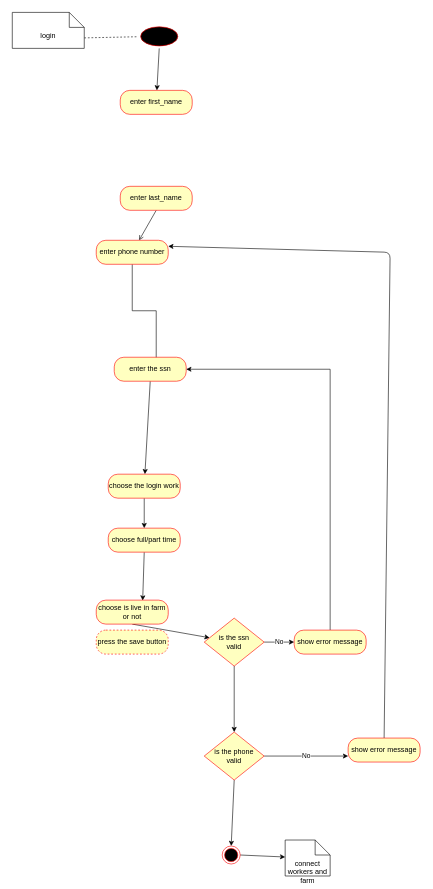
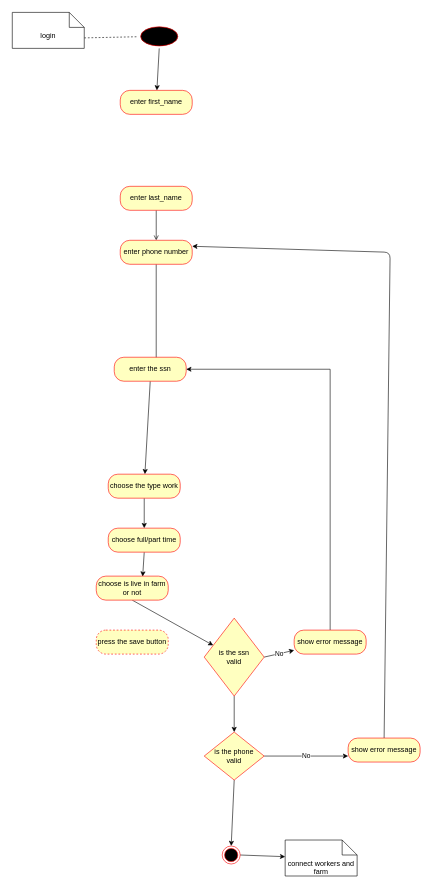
  <mxCell id="0" />
  <mxCell id="1" parent="0" />
  <mxCell id="2" style="edgeStyle=none;html=1;exitX=0.5;exitY=1;exitDx=0;exitDy=0;" parent="1" source="3" target="4" edge="1"><mxGeometry relative="1" as="geometry" /></mxCell>
  <mxCell id="3" value="" style="ellipse;html=1;shape=startState;fillColor=#000000;strokeColor=#ff0000;" parent="1" vertex="1"><mxGeometry x="230" y="40" width="70" height="40" as="geometry" /></mxCell>
  <mxCell id="4" value="enter first_name" style="rounded=1;whiteSpace=wrap;html=1;arcSize=40;fontColor=#000000;fillColor=#ffffc0;strokeColor=#ff0000;" parent="1" vertex="1"><mxGeometry x="200" y="150" width="120" height="40" as="geometry" /></mxCell>
  <mxCell id="5" style="edgeStyle=none;html=1;exitX=0.5;exitY=1;exitDx=0;exitDy=0;endArrow=open;" parent="1" source="6" target="8" edge="1"><mxGeometry relative="1" as="geometry" /></mxCell>
  <mxCell id="6" value="enter last_name" style="rounded=1;whiteSpace=wrap;html=1;arcSize=40;fontColor=#000000;fillColor=#ffffc0;strokeColor=#ff0000;" parent="1" vertex="1"><mxGeometry x="200" y="310" width="120" height="40" as="geometry" /></mxCell>
  <mxCell id="7" style="edgeStyle=orthogonalEdgeStyle;rounded=0;orthogonalLoop=1;jettySize=auto;html=1;entryX=0.583;entryY=0.375;entryDx=0;entryDy=0;entryPerimeter=0;" parent="1" source="8" target="10" edge="1"><mxGeometry relative="1" as="geometry" /></mxCell>
- <mxCell id="8" value="enter phone number" style="rounded=1;whiteSpace=wrap;html=1;arcSize=40;fontColor=#000000;fillColor=#ffffc0;strokeColor=#ff0000;" parent="1" vertex="1"><mxGeometry x="160" y="400" width="120" height="40" as="geometry" /></mxCell>
+ <mxCell id="8" value="enter phone number" style="rounded=1;whiteSpace=wrap;html=1;arcSize=40;fontColor=#000000;fillColor=#ffffc0;strokeColor=#ff0000;" parent="1" vertex="1"><mxGeometry x="200" y="400" width="120" height="40" as="geometry" /></mxCell>
  <mxCell id="9" style="edgeStyle=none;html=1;exitX=0.5;exitY=1;exitDx=0;exitDy=0;" parent="1" source="10" target="12" edge="1"><mxGeometry relative="1" as="geometry"><mxPoint x="244.819" y="673.855" as="targetPoint" /></mxGeometry></mxCell>
  <mxCell id="10" value="enter the ssn" style="rounded=1;whiteSpace=wrap;html=1;arcSize=40;fontColor=#000000;fillColor=#ffffc0;strokeColor=#ff0000;" parent="1" vertex="1"><mxGeometry x="190" y="595" width="120" height="40" as="geometry" /></mxCell>
  <mxCell id="11" style="edgeStyle=none;html=1;exitX=0.5;exitY=1;exitDx=0;exitDy=0;" parent="1" source="12" target="14" edge="1"><mxGeometry relative="1" as="geometry" /></mxCell>
- <mxCell id="12" value="choose the login work" style="rounded=1;whiteSpace=wrap;html=1;arcSize=40;fontColor=#000000;fillColor=#ffffc0;strokeColor=#ff0000;" parent="1" vertex="1"><mxGeometry x="180" y="790" width="120" height="40" as="geometry" /></mxCell>
+ <mxCell id="12" value="choose the type work" style="rounded=1;whiteSpace=wrap;html=1;arcSize=40;fontColor=#000000;fillColor=#ffffc0;strokeColor=#ff0000;" parent="1" vertex="1"><mxGeometry x="180" y="790" width="120" height="40" as="geometry" /></mxCell>
  <mxCell id="13" style="edgeStyle=none;html=1;exitX=0.5;exitY=1;exitDx=0;exitDy=0;entryX=0.645;entryY=0.017;entryDx=0;entryDy=0;entryPerimeter=0;" parent="1" source="14" target="16" edge="1"><mxGeometry relative="1" as="geometry" /></mxCell>
  <mxCell id="14" value="choose full/part time" style="rounded=1;whiteSpace=wrap;html=1;arcSize=40;fontColor=#000000;fillColor=#ffffc0;strokeColor=#ff0000;" parent="1" vertex="1"><mxGeometry x="180" y="880" width="120" height="40" as="geometry" /></mxCell>
  <mxCell id="15" style="edgeStyle=none;html=1;exitX=0.5;exitY=1;exitDx=0;exitDy=0;" parent="1" source="16" target="24" edge="1"><mxGeometry relative="1" as="geometry" /></mxCell>
- <mxCell id="16" value="choose is live in farm or not" style="rounded=1;whiteSpace=wrap;html=1;arcSize=40;fontColor=#000000;fillColor=#ffffc0;strokeColor=#ff0000;" parent="1" vertex="1"><mxGeometry x="160" y="1000" width="120" height="40" as="geometry" /></mxCell>
+ <mxCell id="16" value="choose is live in farm or not" style="rounded=1;whiteSpace=wrap;html=1;arcSize=40;fontColor=#000000;fillColor=#ffffc0;strokeColor=#ff0000;" parent="1" vertex="1"><mxGeometry x="160" y="960" width="120" height="40" as="geometry" /></mxCell>
  <mxCell id="17" value="press the save button" style="rounded=1;whiteSpace=wrap;html=1;arcSize=40;fontColor=#000000;fillColor=#ffffc0;strokeColor=#ff0000;dashed=1;" parent="1" vertex="1"><mxGeometry x="160" y="1050" width="120" height="40" as="geometry" /></mxCell>
  <mxCell id="18" style="edgeStyle=none;html=1;exitX=1;exitY=0.5;exitDx=0;exitDy=0;endArrow=classic;endFill=1;" parent="1" source="19" target="22" edge="1"><mxGeometry relative="1" as="geometry" /></mxCell>
  <mxCell id="19" value="" style="ellipse;html=1;shape=endState;fillColor=#000000;strokeColor=#ff0000;" parent="1" vertex="1"><mxGeometry x="370" y="1410" width="30" height="30" as="geometry" /></mxCell>
  <mxCell id="20" style="edgeStyle=none;html=1;exitX=0;exitY=0;exitDx=120;exitDy=42.5;exitPerimeter=0;dashed=1;endArrow=none;endFill=0;" parent="1" source="21" target="3" edge="1"><mxGeometry relative="1" as="geometry" /></mxCell>
  <mxCell id="21" value="login" style="shape=note2;boundedLbl=1;whiteSpace=wrap;html=1;size=25;verticalAlign=top;align=center;" parent="1" vertex="1"><mxGeometry x="20" y="20" width="120" height="60" as="geometry" /></mxCell>
- <mxCell id="22" value="connect workers and farm" style="shape=note2;boundedLbl=1;whiteSpace=wrap;html=1;size=25;verticalAlign=top;align=center;" parent="1" vertex="1"><mxGeometry x="475" y="1400" width="75" height="60" as="geometry" /></mxCell>
+ <mxCell id="22" value="connect workers and farm" style="shape=note2;boundedLbl=1;whiteSpace=wrap;html=1;size=25;verticalAlign=top;align=center;" parent="1" vertex="1"><mxGeometry x="475" y="1400" width="120" height="60" as="geometry" /></mxCell>
  <mxCell id="23" value="No" style="edgeStyle=none;html=1;exitX=1;exitY=0.5;exitDx=0;exitDy=0;" parent="1" source="24" target="26" edge="1"><mxGeometry relative="1" as="geometry" /></mxCell>
- <mxCell id="24" value="is the ssn&lt;br&gt;valid" style="rhombus;whiteSpace=wrap;html=1;fillColor=#ffffc0;strokeColor=#ff0000;" parent="1" vertex="1"><mxGeometry x="340" y="1030" width="100" height="80" as="geometry" /></mxCell>
+ <mxCell id="24" value="is the ssn&lt;br&gt;valid" style="rhombus;whiteSpace=wrap;html=1;fillColor=#ffffc0;strokeColor=#ff0000;" parent="1" vertex="1"><mxGeometry x="340" y="1030" width="100" height="130" as="geometry" /></mxCell>
  <mxCell id="25" style="edgeStyle=orthogonalEdgeStyle;rounded=0;orthogonalLoop=1;jettySize=auto;html=1;exitX=0.5;exitY=0;exitDx=0;exitDy=0;entryX=1;entryY=0.5;entryDx=0;entryDy=0;" parent="1" source="26" target="10" edge="1"><mxGeometry relative="1" as="geometry" /></mxCell>
  <mxCell id="26" value="show error message" style="rounded=1;whiteSpace=wrap;html=1;arcSize=40;fontColor=#000000;fillColor=#ffffc0;strokeColor=#ff0000;" parent="1" vertex="1"><mxGeometry x="490" y="1050" width="120" height="40" as="geometry" /></mxCell>
  <mxCell id="27" style="edgeStyle=none;html=1;exitX=0.5;exitY=1;exitDx=0;exitDy=0;" parent="1" source="24" target="30" edge="1"><mxGeometry relative="1" as="geometry"><mxPoint x="398" y="1180" as="sourcePoint" /></mxGeometry></mxCell>
  <mxCell id="28" value="No" style="edgeStyle=none;html=1;exitX=1;exitY=0.5;exitDx=0;exitDy=0;entryX=0;entryY=0.75;entryDx=0;entryDy=0;" parent="1" source="30" target="32" edge="1"><mxGeometry relative="1" as="geometry" /></mxCell>
  <mxCell id="29" style="edgeStyle=none;html=1;exitX=0.5;exitY=1;exitDx=0;exitDy=0;entryX=0.5;entryY=0;entryDx=0;entryDy=0;" parent="1" source="30" target="19" edge="1"><mxGeometry relative="1" as="geometry"><mxPoint x="390" y="1335" as="targetPoint" /></mxGeometry></mxCell>
  <mxCell id="30" value="is the phone &lt;br&gt;valid" style="rhombus;whiteSpace=wrap;html=1;fillColor=#ffffc0;strokeColor=#ff0000;" parent="1" vertex="1"><mxGeometry x="340" y="1220" width="100" height="80" as="geometry" /></mxCell>
  <mxCell id="31" style="edgeStyle=none;html=1;exitX=0.5;exitY=0;exitDx=0;exitDy=0;entryX=1;entryY=0.25;entryDx=0;entryDy=0;" parent="1" source="32" target="8" edge="1"><mxGeometry relative="1" as="geometry"><mxPoint x="460" y="1170" as="targetPoint" /><Array as="points"><mxPoint x="650" y="420" /></Array></mxGeometry></mxCell>
  <mxCell id="32" value="show error message" style="rounded=1;whiteSpace=wrap;html=1;arcSize=40;fontColor=#000000;fillColor=#ffffc0;strokeColor=#ff0000;" parent="1" vertex="1"><mxGeometry x="580" y="1230" width="120" height="40" as="geometry" /></mxCell>
